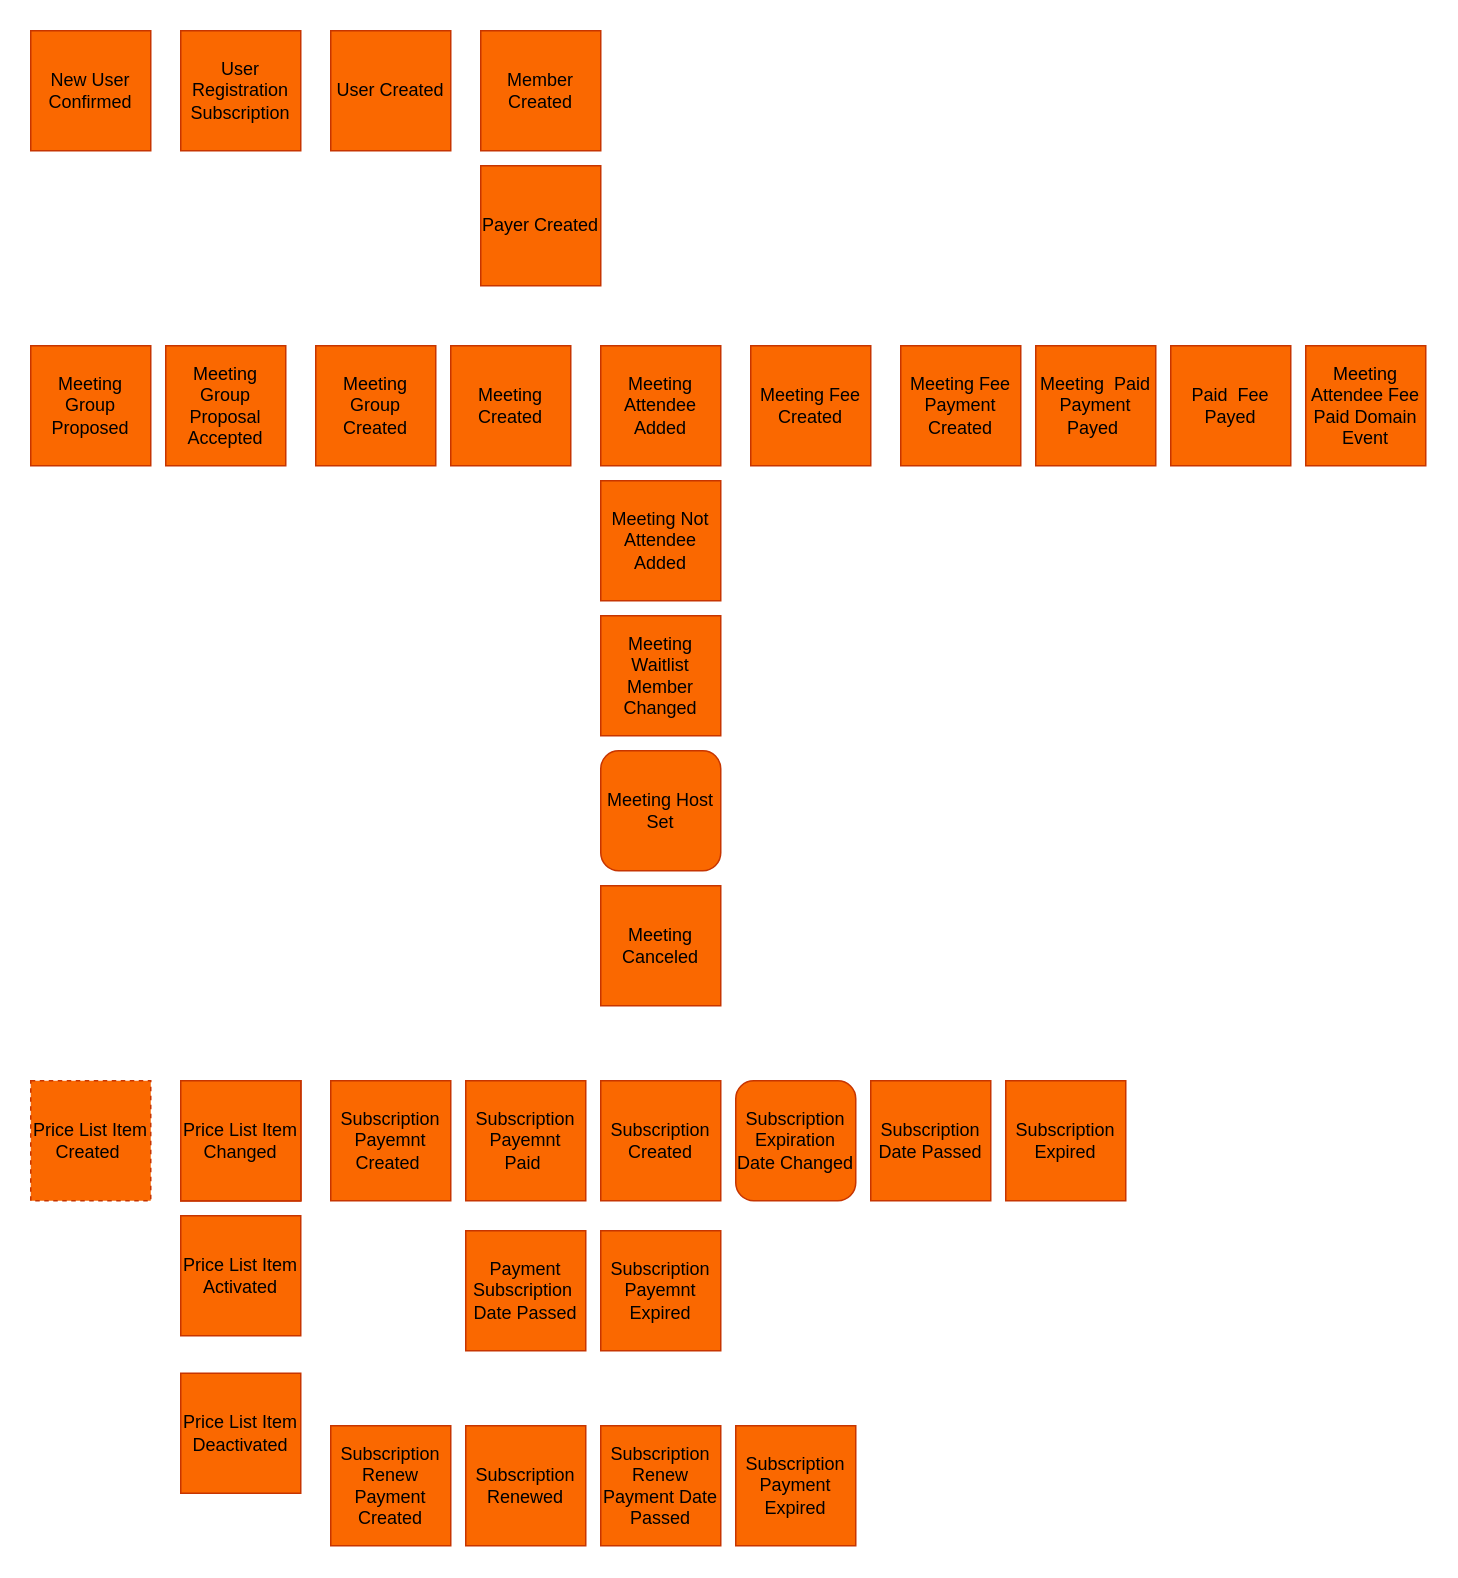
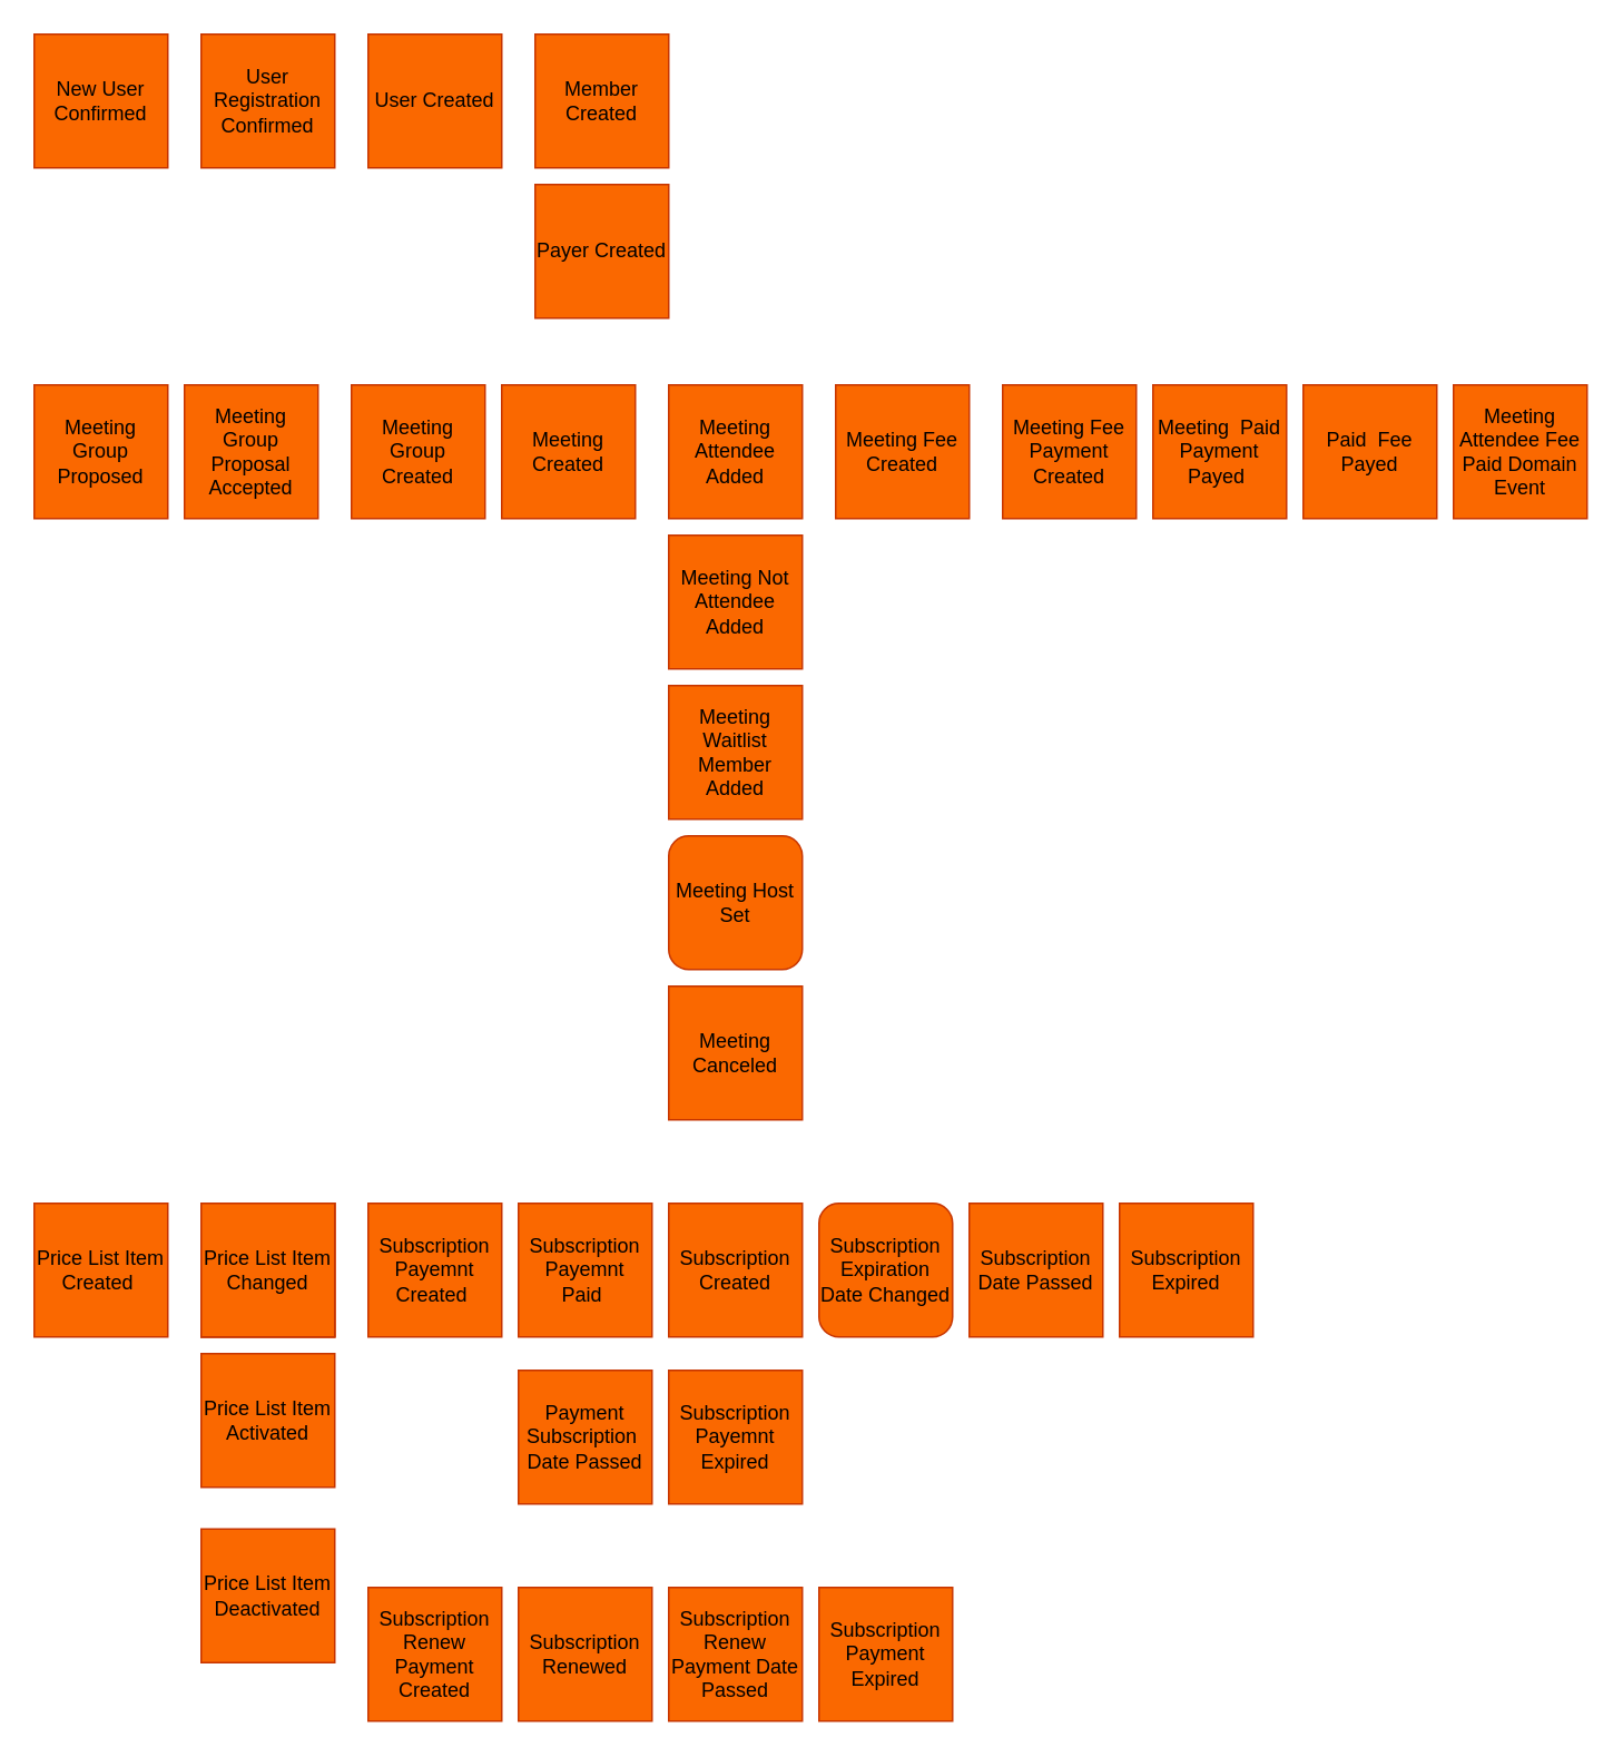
  <mxCell id="0" />
  <mxCell id="1" parent="0" />
  <mxCell id="2" value="&lt;span style=&quot;color: rgb(0 , 0 , 0)&quot;&gt;New User Confirmed&lt;/span&gt;" style="whiteSpace=wrap;html=1;aspect=fixed;fontColor=#000000;fillColor=#fa6800;strokeColor=#C73500;" parent="1" vertex="1"><mxGeometry x="20" y="20" width="80" height="80" as="geometry" /></mxCell>
- <mxCell id="3" value="&lt;span style=&quot;color: rgb(0 , 0 , 0)&quot;&gt;User Registration Subscription&lt;/span&gt;" style="whiteSpace=wrap;html=1;aspect=fixed;fontColor=#000000;fillColor=#fa6800;strokeColor=#C73500;" parent="1" vertex="1"><mxGeometry x="120" y="20" width="80" height="80" as="geometry" /></mxCell>
+ <mxCell id="3" value="&lt;span style=&quot;color: rgb(0 , 0 , 0)&quot;&gt;User Registration Confirmed&lt;/span&gt;" style="whiteSpace=wrap;html=1;aspect=fixed;fontColor=#000000;fillColor=#fa6800;strokeColor=#C73500;" parent="1" vertex="1"><mxGeometry x="120" y="20" width="80" height="80" as="geometry" /></mxCell>
  <mxCell id="4" value="&lt;span style=&quot;color: rgb(0 , 0 , 0)&quot;&gt;User Created&lt;/span&gt;" style="whiteSpace=wrap;html=1;aspect=fixed;fontColor=#000000;fillColor=#fa6800;strokeColor=#C73500;" parent="1" vertex="1"><mxGeometry x="220" y="20" width="80" height="80" as="geometry" /></mxCell>
  <mxCell id="5" value="&lt;span style=&quot;color: rgb(0 , 0 , 0)&quot;&gt;Meeting Created&lt;/span&gt;" style="whiteSpace=wrap;html=1;aspect=fixed;fontColor=#000000;fillColor=#fa6800;strokeColor=#C73500;" parent="1" vertex="1"><mxGeometry x="300" y="230" width="80" height="80" as="geometry" /></mxCell>
  <mxCell id="6" value="&lt;span style=&quot;color: rgb(0 , 0 , 0)&quot;&gt;Meeting Group Proposal Accepted&lt;/span&gt;" style="whiteSpace=wrap;html=1;aspect=fixed;fontColor=#000000;fillColor=#fa6800;strokeColor=#C73500;" parent="1" vertex="1"><mxGeometry x="110" y="230" width="80" height="80" as="geometry" /></mxCell>
  <mxCell id="7" value="&lt;span style=&quot;color: rgb(0 , 0 , 0)&quot;&gt;Member Created&lt;/span&gt;" style="whiteSpace=wrap;html=1;aspect=fixed;fontColor=#000000;fillColor=#fa6800;strokeColor=#C73500;" parent="1" vertex="1"><mxGeometry x="320" y="20" width="80" height="80" as="geometry" /></mxCell>
  <mxCell id="8" value="&lt;span style=&quot;color: rgb(0 , 0 , 0)&quot;&gt;Meeting Attendee Added&lt;/span&gt;" style="whiteSpace=wrap;html=1;aspect=fixed;fillColor=#fa6800;fontColor=#000000;strokeColor=#C73500;" parent="1" vertex="1"><mxGeometry x="400" y="230" width="80" height="80" as="geometry" /></mxCell>
- <mxCell id="9" value="Meeting&lt;br&gt;Waitlist&lt;br&gt;Member&lt;br&gt;Changed" style="whiteSpace=wrap;html=1;aspect=fixed;fillColor=#fa6800;fontColor=#000000;strokeColor=#C73500;" parent="1" vertex="1"><mxGeometry x="400" y="410" width="80" height="80" as="geometry" /></mxCell>
+ <mxCell id="9" value="Meeting&lt;br&gt;Waitlist&lt;br&gt;Member&lt;br&gt;Added" style="whiteSpace=wrap;html=1;aspect=fixed;fillColor=#fa6800;fontColor=#000000;strokeColor=#C73500;" parent="1" vertex="1"><mxGeometry x="400" y="410" width="80" height="80" as="geometry" /></mxCell>
  <mxCell id="10" value="&lt;span style=&quot;color: rgb(0 , 0 , 0)&quot;&gt;Meeting Not Attendee Added&lt;/span&gt;" style="whiteSpace=wrap;html=1;aspect=fixed;fillColor=#fa6800;fontColor=#000000;strokeColor=#C73500;" parent="1" vertex="1"><mxGeometry x="400" y="320" width="80" height="80" as="geometry" /></mxCell>
  <mxCell id="11" value="&lt;span style=&quot;color: rgb(0 , 0 , 0)&quot;&gt;Meeting Host Set&lt;/span&gt;" style="whiteSpace=wrap;html=1;aspect=fixed;fillColor=#fa6800;fontColor=#000000;strokeColor=#C73500;rounded=1;" parent="1" vertex="1"><mxGeometry x="400" y="500" width="80" height="80" as="geometry" /></mxCell>
  <mxCell id="12" value="&lt;span style=&quot;color: rgb(0 , 0 , 0)&quot;&gt;Meeting Canceled&lt;/span&gt;" style="whiteSpace=wrap;html=1;aspect=fixed;fillColor=#fa6800;fontColor=#000000;strokeColor=#C73500;" parent="1" vertex="1"><mxGeometry x="400" y="590" width="80" height="80" as="geometry" /></mxCell>
  <mxCell id="13" value="&lt;span style=&quot;color: rgb(0 , 0 , 0)&quot;&gt;Payer Created&lt;/span&gt;" style="whiteSpace=wrap;html=1;aspect=fixed;fillColor=#fa6800;fontColor=#000000;strokeColor=#C73500;" parent="1" vertex="1"><mxGeometry x="320" y="110" width="80" height="80" as="geometry" /></mxCell>
  <mxCell id="14" value="&lt;span style=&quot;color: rgb(0 , 0 , 0)&quot;&gt;Meeting&amp;nbsp; Paid Payment Payed&amp;nbsp;&lt;/span&gt;" style="whiteSpace=wrap;html=1;aspect=fixed;fillColor=#fa6800;fontColor=#000000;strokeColor=#C73500;" parent="1" vertex="1"><mxGeometry x="690" y="230" width="80" height="80" as="geometry" /></mxCell>
  <mxCell id="15" value="&lt;span style=&quot;color: rgb(0 , 0 , 0)&quot;&gt;Paid&amp;nbsp; Fee Payed&lt;/span&gt;" style="whiteSpace=wrap;html=1;aspect=fixed;fillColor=#fa6800;fontColor=#000000;strokeColor=#C73500;" parent="1" vertex="1"><mxGeometry x="780" y="230" width="80" height="80" as="geometry" /></mxCell>
  <mxCell id="16" value="&lt;span style=&quot;color: rgb(0 , 0 , 0)&quot;&gt;Meeting Group Proposed&lt;/span&gt;" style="whiteSpace=wrap;html=1;aspect=fixed;fillColor=#fa6800;fontColor=#000000;strokeColor=#C73500;" parent="1" vertex="1"><mxGeometry x="20" y="230" width="80" height="80" as="geometry" /></mxCell>
  <mxCell id="17" value="Meeting Fee Created" style="whiteSpace=wrap;html=1;aspect=fixed;fillColor=#fa6800;fontColor=#000000;strokeColor=#C73500;" parent="1" vertex="1"><mxGeometry x="500" y="230" width="80" height="80" as="geometry" /></mxCell>
  <mxCell id="18" value="Meeting Fee Payment Created" style="whiteSpace=wrap;html=1;aspect=fixed;fillColor=#fa6800;fontColor=#000000;strokeColor=#C73500;" parent="1" vertex="1"><mxGeometry x="600" y="230" width="80" height="80" as="geometry" /></mxCell>
  <mxCell id="19" value="Meeting Attendee Fee Paid Domain Event" style="whiteSpace=wrap;html=1;aspect=fixed;fillColor=#fa6800;fontColor=#000000;strokeColor=#C73500;" parent="1" vertex="1"><mxGeometry x="870" y="230" width="80" height="80" as="geometry" /></mxCell>
  <mxCell id="20" value="Subscription Payemnt Created&amp;nbsp;" style="whiteSpace=wrap;html=1;aspect=fixed;fillColor=#fa6800;fontColor=#000000;strokeColor=#C73500;" parent="1" vertex="1"><mxGeometry x="220" y="720" width="80" height="80" as="geometry" /></mxCell>
  <mxCell id="21" value="&lt;span style=&quot;color: rgb(0 , 0 , 0)&quot;&gt;Subscription Payemnt Paid&amp;nbsp;&lt;/span&gt;" style="whiteSpace=wrap;html=1;aspect=fixed;fillColor=#fa6800;fontColor=#000000;strokeColor=#C73500;" parent="1" vertex="1"><mxGeometry x="310" y="720" width="80" height="80" as="geometry" /></mxCell>
  <mxCell id="22" value="&lt;span style=&quot;color: rgb(0 , 0 , 0)&quot;&gt;Subscription Created&lt;/span&gt;" style="whiteSpace=wrap;html=1;aspect=fixed;fillColor=#fa6800;fontColor=#000000;strokeColor=#C73500;" parent="1" vertex="1"><mxGeometry x="400" y="720" width="80" height="80" as="geometry" /></mxCell>
  <mxCell id="23" value="&lt;span style=&quot;color: rgb(0 , 0 , 0)&quot;&gt;Subscription Expiration Date Changed&lt;/span&gt;" style="whiteSpace=wrap;html=1;aspect=fixed;fillColor=#fa6800;fontColor=#000000;strokeColor=#C73500;rounded=1;" parent="1" vertex="1"><mxGeometry x="490" y="720" width="80" height="80" as="geometry" /></mxCell>
  <mxCell id="24" value="&lt;span style=&quot;color: rgb(0 , 0 , 0)&quot;&gt;Subscription Renewed&lt;/span&gt;" style="whiteSpace=wrap;html=1;aspect=fixed;fillColor=#fa6800;fontColor=#000000;strokeColor=#C73500;" parent="1" vertex="1"><mxGeometry x="310" y="950" width="80" height="80" as="geometry" /></mxCell>
  <mxCell id="25" value="&lt;span style=&quot;color: rgb(0 , 0 , 0)&quot;&gt;Subscription Renew Payment Created&lt;/span&gt;" style="whiteSpace=wrap;html=1;aspect=fixed;fillColor=#fa6800;fontColor=#000000;strokeColor=#C73500;" parent="1" vertex="1"><mxGeometry x="220" y="950" width="80" height="80" as="geometry" /></mxCell>
  <mxCell id="26" value="&lt;span style=&quot;color: rgb(0 , 0 , 0)&quot;&gt;Subscription Date Passed&lt;/span&gt;" style="whiteSpace=wrap;html=1;aspect=fixed;fillColor=#fa6800;fontColor=#000000;strokeColor=#C73500;" parent="1" vertex="1"><mxGeometry x="580" y="720" width="80" height="80" as="geometry" /></mxCell>
  <mxCell id="27" value="&lt;span style=&quot;color: rgb(0 , 0 , 0)&quot;&gt;Subscription Expired&lt;/span&gt;" style="whiteSpace=wrap;html=1;aspect=fixed;fillColor=#fa6800;fontColor=#000000;strokeColor=#C73500;" parent="1" vertex="1"><mxGeometry x="670" y="720" width="80" height="80" as="geometry" /></mxCell>
  <mxCell id="28" value="Payment Subscription&lt;span style=&quot;color: rgb(0 , 0 , 0)&quot;&gt;&amp;nbsp;&lt;br&gt;Date Passed&lt;/span&gt;" style="whiteSpace=wrap;html=1;aspect=fixed;fillColor=#fa6800;fontColor=#000000;strokeColor=#C73500;" parent="1" vertex="1"><mxGeometry x="310" y="820" width="80" height="80" as="geometry" /></mxCell>
  <mxCell id="29" value="Subscription Payemnt Expired" style="whiteSpace=wrap;html=1;aspect=fixed;fillColor=#fa6800;fontColor=#000000;strokeColor=#C73500;" parent="1" vertex="1"><mxGeometry x="400" y="820" width="80" height="80" as="geometry" /></mxCell>
  <mxCell id="30" value="&lt;span style=&quot;color: rgb(0 , 0 , 0)&quot;&gt;Subscription Renew Payment Date Passed&lt;/span&gt;" style="whiteSpace=wrap;html=1;aspect=fixed;fillColor=#fa6800;fontColor=#000000;strokeColor=#C73500;" parent="1" vertex="1"><mxGeometry x="400" y="950" width="80" height="80" as="geometry" /></mxCell>
  <mxCell id="31" value="&lt;span style=&quot;color: rgb(0 , 0 , 0)&quot;&gt;Subscription Payment Expired&lt;/span&gt;" style="whiteSpace=wrap;html=1;aspect=fixed;fillColor=#fa6800;fontColor=#000000;strokeColor=#C73500;" parent="1" vertex="1"><mxGeometry x="490" y="950" width="80" height="80" as="geometry" /></mxCell>
- <mxCell id="32" value="Price List Item Created&amp;nbsp;" style="whiteSpace=wrap;html=1;aspect=fixed;fillColor=#fa6800;fontColor=#000000;strokeColor=#C73500;dashed=1;" parent="1" vertex="1"><mxGeometry x="20" y="720" width="80" height="80" as="geometry" /></mxCell>
+ <mxCell id="32" value="Price List Item Created&amp;nbsp;" style="whiteSpace=wrap;html=1;aspect=fixed;fillColor=#fa6800;fontColor=#000000;strokeColor=#C73500;" parent="1" vertex="1"><mxGeometry x="20" y="720" width="80" height="80" as="geometry" /></mxCell>
  <mxCell id="33" value="&lt;span style=&quot;color: rgb(0 , 0 , 0)&quot;&gt;Price List Item Changed&lt;/span&gt;" style="whiteSpace=wrap;html=1;aspect=fixed;fillColor=#fa6800;fontColor=#000000;strokeColor=#C73500;" parent="1" vertex="1"><mxGeometry x="120" y="720" width="80" height="80" as="geometry" /></mxCell>
  <mxCell id="34" value="&lt;span style=&quot;color: rgb(0 , 0 , 0)&quot;&gt;Price List Item Activated&lt;/span&gt;" style="whiteSpace=wrap;html=1;aspect=fixed;fillColor=#fa6800;fontColor=#000000;strokeColor=#C73500;" parent="1" vertex="1"><mxGeometry x="120" y="810" width="80" height="80" as="geometry" /></mxCell>
  <mxCell id="35" value="Price List Item Deactivated" style="whiteSpace=wrap;html=1;aspect=fixed;fillColor=#fa6800;fontColor=#000000;strokeColor=#C73500;" parent="1" vertex="1"><mxGeometry x="120" y="915" width="80" height="80" as="geometry" /></mxCell>
  <mxCell id="36" value="&lt;span style=&quot;color: rgb(0 , 0 , 0)&quot;&gt;Price List Item Changed&lt;/span&gt;" style="whiteSpace=wrap;html=1;aspect=fixed;fillColor=#fa6800;fontColor=#000000;strokeColor=#C73500;" parent="1" vertex="1"><mxGeometry x="120" y="720" width="80" height="80" as="geometry" /></mxCell>
  <mxCell id="37" value="&lt;span style=&quot;color: rgb(0 , 0 , 0)&quot;&gt;Price List Item Changed&lt;/span&gt;" style="whiteSpace=wrap;html=1;aspect=fixed;fillColor=#fa6800;fontColor=#000000;strokeColor=#C73500;" parent="1" vertex="1"><mxGeometry x="120" y="720" width="80" height="80" as="geometry" /></mxCell>
  <mxCell id="38" value="Meeting&lt;br&gt;Group&lt;br&gt;Created" style="whiteSpace=wrap;html=1;aspect=fixed;fillColor=#fa6800;fontColor=#000000;strokeColor=#C73500;" parent="1" vertex="1"><mxGeometry x="210" y="230" width="80" height="80" as="geometry" /></mxCell>
